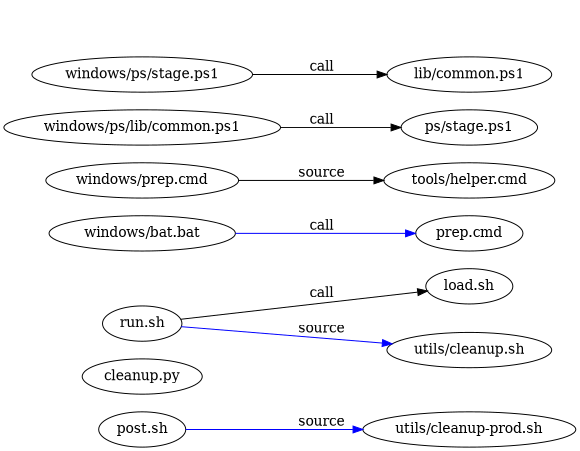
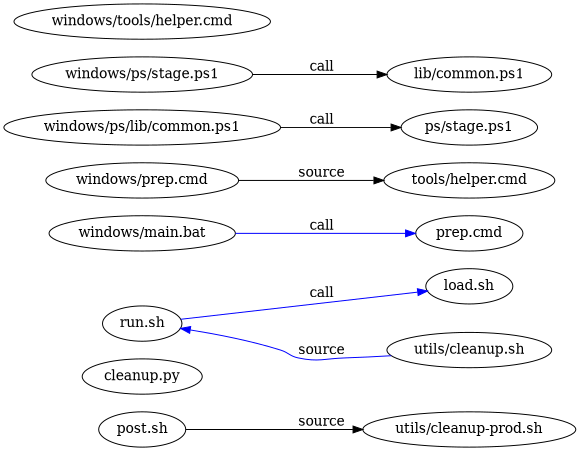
  digraph {
    rankdir=LR
    edge [color=black]
    "post.sh"
    "utils/cleanup-prod.sh"
    n3 [label="cleanup.py"]
    "run.sh"
    "load.sh"
    "utils/cleanup.sh"
-   "windows/main.bat" [label="windows/bat.bat"]
+   "windows/main.bat"
    "prep.cmd"
    "windows/prep.cmd"
    "tools/helper.cmd"
    "windows/ps/lib/common.ps1"
    "ps/stage.ps1"
    "windows/ps/stage.ps1"
    "lib/common.ps1"
-   "post.sh" -> "utils/cleanup-prod.sh" [color=blue label=source]
-   "run.sh" -> "load.sh" [label=call]
-   "run.sh" -> "utils/cleanup.sh" [color=blue label=source]
+   "windows/tools/helper.cmd"
+   "post.sh" -> "utils/cleanup-prod.sh" [label=source]
+   "run.sh" -> "load.sh" [color=blue label=call]
+   "utils/cleanup.sh" -> "run.sh" [color=blue label=source]
    "windows/main.bat" -> "prep.cmd" [color=blue label=call]
    "windows/prep.cmd" -> "tools/helper.cmd" [label=source]
    "windows/ps/lib/common.ps1" -> "ps/stage.ps1" [label=call]
    "windows/ps/stage.ps1" -> "lib/common.ps1" [label=call]
  }
